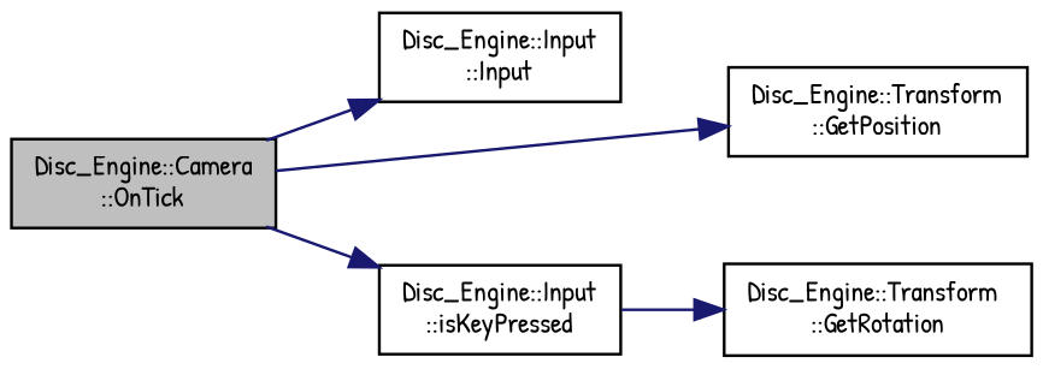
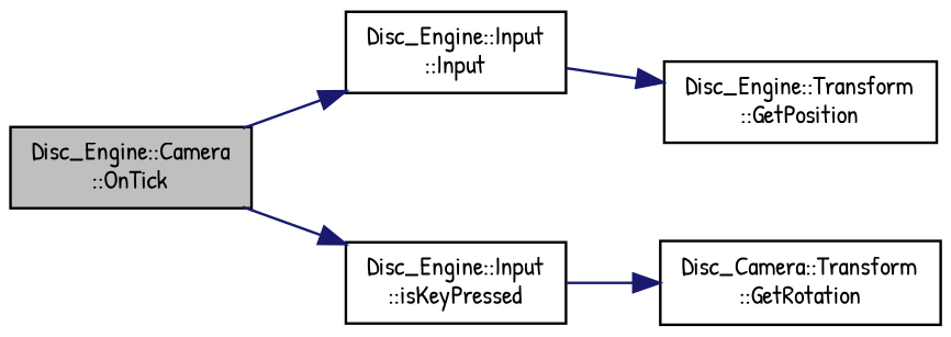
  digraph {
    fontname="Patrick Hand"
    rankdir=LR
    node [color=black fillcolor=white fontname="Patrick Hand" fontsize=10 shape=record style=filled]
    edge [color=midnightblue fontname="Patrick Hand" fontsize=10 labelfontname=Helvetica labelfontsize=10 style=solid]
    n1 [fillcolor=grey75 fontcolor=black height=0.2 label="Disc_Engine::Camera\l::OnTick" width=0.4]
    n2 [height=0.2 label="Disc_Engine::Input\l::Input" width=0.4]
    n3 [height=0.2 label="Disc_Engine::Input\l::isKeyPressed" width=0.4]
    n4 [height=0.2 label="Disc_Engine::Transform\l::GetPosition" width=0.4]
-   n5 [height=0.2 label="Disc_Engine::Transform\l::GetRotation" width=0.4]
+   n5 [height=0.2 label="Disc_Camera::Transform\l::GetRotation" width=0.4]
    n1 -> n2
    n1 -> n3
-   n1 -> n4
+   n2 -> n4
    n3 -> n5
  }
